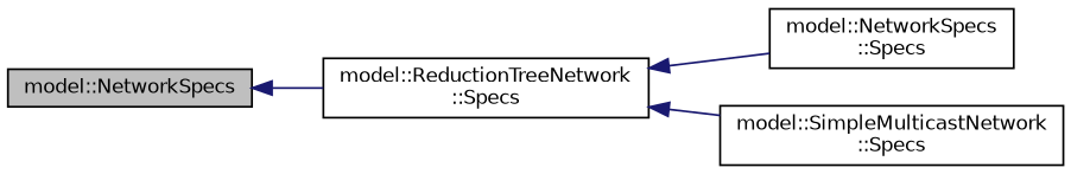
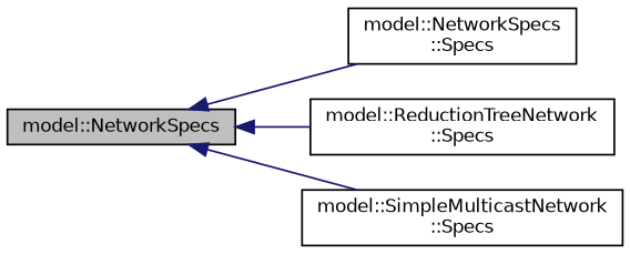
  digraph {
    rankdir=LR
    node [color=black fillcolor=white fontname=Helvetica fontsize=10 shape=record style=filled]
    edge [color=midnightblue dir=back fontname=Helvetica fontsize=10 labelfontname=Helvetica labelfontsize=10 style=solid]
    n1 [fillcolor=grey75 fontcolor=black height=0.2 label="model::NetworkSpecs" width=0.4]
    n2 [height=0.2 label="model::NetworkSpecs\l::Specs" width=0.4]
    n3 [height=0.2 label="model::ReductionTreeNetwork\l::Specs" width=0.4]
    n4 [height=0.2 label="model::SimpleMulticastNetwork\l::Specs" width=0.4]
-   n3 -> n2
+   n1 -> n2
    n1 -> n3
-   n3 -> n4
+   n1 -> n4
  }
